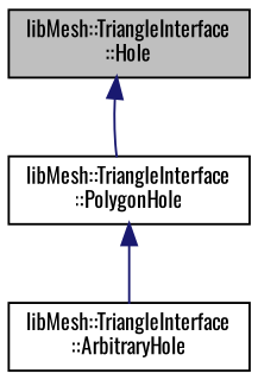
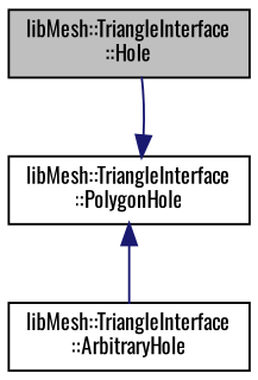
  digraph {
    fontname=Oswald
    node [color=black fillcolor=white fontname=Oswald fontsize=10 shape=record style=filled]
    edge [color=midnightblue dir=back fontname=Oswald fontsize=10 labelfontname=Helvetica labelfontsize=10 style=solid]
    n1 [fillcolor=grey75 fontcolor=black height=0.2 label="libMesh::TriangleInterface\l::Hole" width=0.4]
    n2 [height=0.2 label="libMesh::TriangleInterface\l::PolygonHole" width=0.4]
    n3 [height=0.2 label="libMesh::TriangleInterface\l::ArbitraryHole" width=0.4]
-   n1 -> n2
+   n2 -> n1
    n2 -> n3
  }
